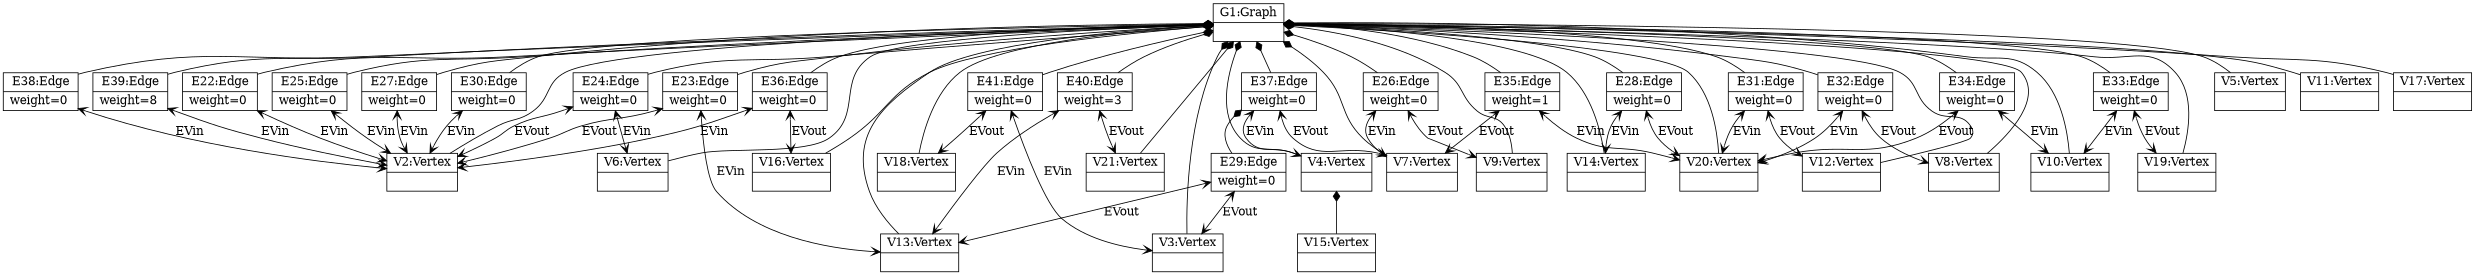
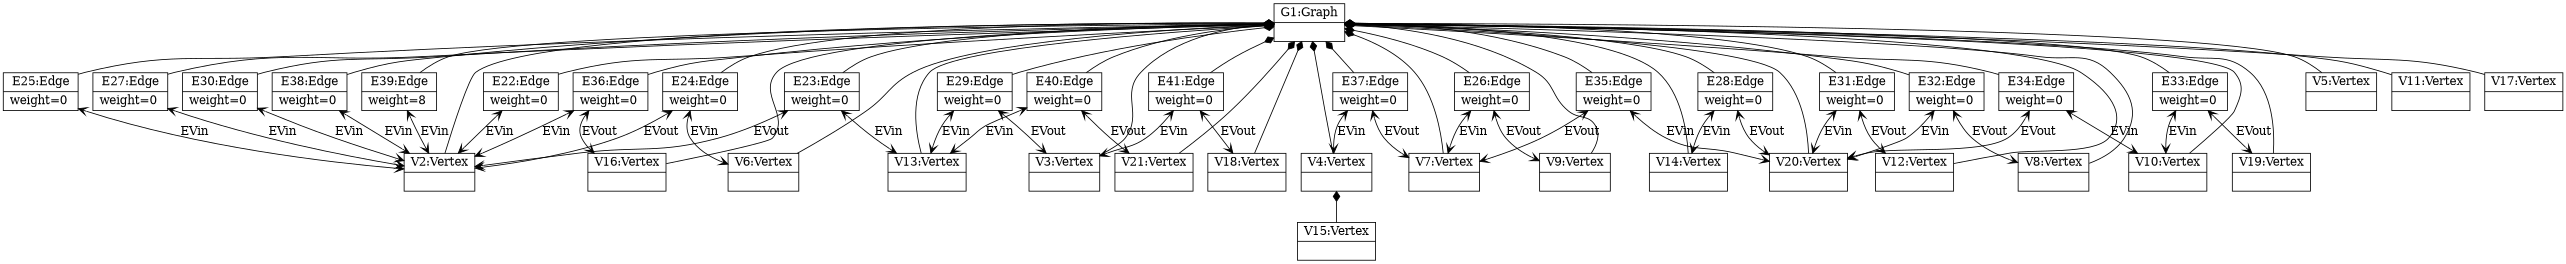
  graph {
    node [shape=record]
    edge [arrowhead=none arrowtail=diamond dir=both]
    n1 [label="{G1:Graph|}"]
    n2 [label="{V2:Vertex|}"]
    n3 [label="{V3:Vertex|}"]
    n4 [label="{V4:Vertex|}"]
    n5 [label="{V5:Vertex|}"]
    n6 [label="{V6:Vertex|}"]
    n7 [label="{V7:Vertex|}"]
    n8 [label="{V8:Vertex|}"]
    n9 [label="{V9:Vertex|}"]
    n10 [label="{V10:Vertex|}"]
    n11 [label="{V11:Vertex|}"]
    n12 [label="{V12:Vertex|}"]
    n13 [label="{V13:Vertex|}"]
    n14 [label="{V14:Vertex|}"]
    n15 [label="{V16:Vertex|}"]
    n16 [label="{V17:Vertex|}"]
    n17 [label="{V18:Vertex|}"]
    n18 [label="{V19:Vertex|}"]
    n19 [label="{V20:Vertex|}"]
    n20 [label="{V21:Vertex|}"]
    n21 [label="{E22:Edge| weight=0 \n}"]
    n22 [label="{E23:Edge| weight=0 \n}"]
    n23 [label="{E24:Edge| weight=0 \n}"]
    n24 [label="{E25:Edge| weight=0 \n}"]
    n25 [label="{E26:Edge| weight=0 \n}"]
    n26 [label="{E27:Edge| weight=0 \n}"]
    n27 [label="{E28:Edge| weight=0 \n}"]
    n28 [label="{E29:Edge| weight=0 \n}"]
    n29 [label="{E30:Edge| weight=0 \n}"]
    n30 [label="{E31:Edge| weight=0 \n}"]
    n31 [label="{E32:Edge| weight=0 \n}"]
    n32 [label="{E33:Edge| weight=0 \n}"]
    n33 [label="{E34:Edge| weight=0 \n}"]
-   n34 [label="{E35:Edge| weight=1 \n}"]
+   n34 [label="{E35:Edge| weight=0 \n}"]
    n35 [label="{E36:Edge| weight=0 \n}"]
    n36 [label="{E37:Edge| weight=0 \n}"]
    n37 [label="{E38:Edge| weight=0 \n}"]
    n38 [label="{E39:Edge| weight=8 \n}"]
-   n39 [label="{E40:Edge| weight=3 \n}"]
+   n39 [label="{E40:Edge| weight=0 \n}"]
    n40 [label="{E41:Edge| weight=0 \n}"]
    n41 [label="{V15:Vertex|}"]
    n1 -- n2
    n1 -- n3
    n1 -- n4
    n1 -- n5
    n1 -- n6
    n1 -- n7
    n1 -- n8
    n1 -- n9
    n1 -- n10
    n1 -- n11
    n1 -- n12
    n1 -- n13
    n1 -- n14
    n1 -- n15
    n1 -- n16
    n1 -- n17
    n1 -- n18
    n1 -- n19
    n1 -- n20
    n1 -- n21
    n1 -- n22
    n1 -- n23
    n1 -- n24
    n1 -- n25
    n1 -- n26
    n1 -- n27
-   n36 -- n28
+   n1 -- n28
    n1 -- n29
    n1 -- n30
    n1 -- n31
    n1 -- n32
    n1 -- n33
    n1 -- n34
    n1 -- n35
    n1 -- n36
    n1 -- n37
    n1 -- n38
    n1 -- n39
    n1 -- n40
    n4 -- n41
    n21 -- n2 [arrowhead=open arrowtail=open label=EVin]
    n22 -- n2 [arrowhead=open arrowtail=open label=EVout]
    n22 -- n13 [arrowhead=open arrowtail=open label=EVin]
    n23 -- n2 [arrowhead=open arrowtail=open label=EVout]
    n23 -- n6 [arrowhead=open arrowtail=open label=EVin]
    n24 -- n2 [arrowhead=open arrowtail=open label=EVin]
    n25 -- n7 [arrowhead=open arrowtail=open label=EVin]
    n25 -- n9 [arrowhead=open arrowtail=open label=EVout]
    n26 -- n2 [arrowhead=open arrowtail=open label=EVin]
    n27 -- n14 [arrowhead=open arrowtail=open label=EVin]
    n27 -- n19 [arrowhead=open arrowtail=open label=EVout]
    n28 -- n3 [arrowhead=open arrowtail=open label=EVout]
-   n28 -- n13 [arrowhead=open arrowtail=open label=EVout]
+   n28 -- n13 [arrowhead=open arrowtail=open label=EVin]
    n29 -- n2 [arrowhead=open arrowtail=open label=EVin]
    n30 -- n12 [arrowhead=open arrowtail=open label=EVout]
    n30 -- n19 [arrowhead=open arrowtail=open label=EVin]
    n31 -- n8 [arrowhead=open arrowtail=open label=EVout]
    n31 -- n19 [arrowhead=open arrowtail=open label=EVin]
    n32 -- n10 [arrowhead=open arrowtail=open label=EVin]
    n32 -- n18 [arrowhead=open arrowtail=open label=EVout]
    n33 -- n10 [arrowhead=open arrowtail=open label=EVin]
    n33 -- n19 [arrowhead=open arrowtail=open label=EVout]
    n34 -- n7 [arrowhead=open arrowtail=open label=EVout]
    n34 -- n19 [arrowhead=open arrowtail=open label=EVin]
    n35 -- n2 [arrowhead=open arrowtail=open label=EVin]
    n35 -- n15 [arrowhead=open arrowtail=open label=EVout]
    n36 -- n4 [arrowhead=open arrowtail=open label=EVin]
    n36 -- n7 [arrowhead=open arrowtail=open label=EVout]
    n37 -- n2 [arrowhead=open arrowtail=open label=EVin]
    n38 -- n2 [arrowhead=open arrowtail=open label=EVin]
    n39 -- n13 [arrowhead=open arrowtail=open label=EVin]
    n39 -- n20 [arrowhead=open arrowtail=open label=EVout]
    n40 -- n3 [arrowhead=open arrowtail=open label=EVin]
    n40 -- n17 [arrowhead=open arrowtail=open label=EVout]
  }
